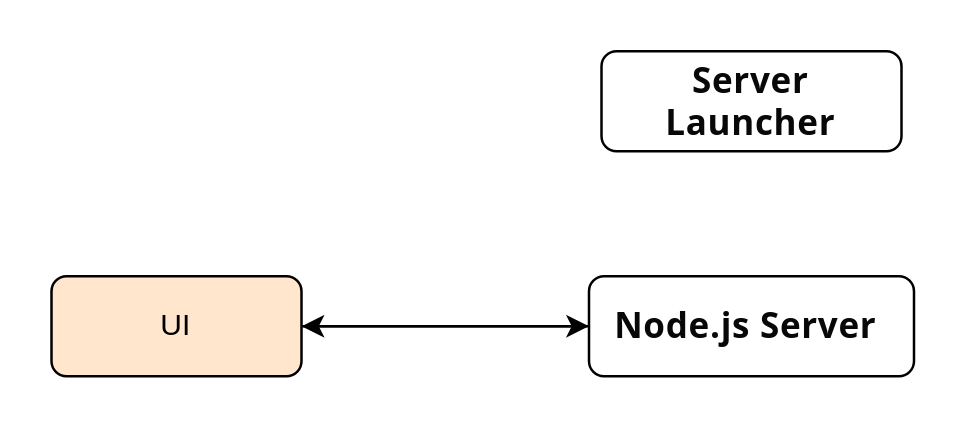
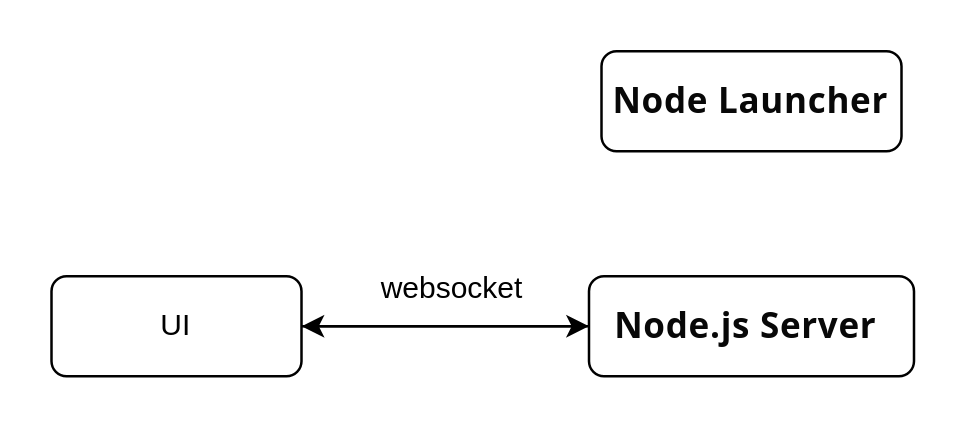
  <mxCell id="0" />
  <mxCell id="1" parent="0" />
  <mxCell id="2" style="edgeStyle=none;html=1;entryX=0;entryY=0.5;entryDx=0;entryDy=0;" edge="1" parent="1" source="3" target="5"><mxGeometry relative="1" as="geometry" /></mxCell>
- <mxCell id="3" value="UI" style="rounded=1;whiteSpace=wrap;html=1;fillColor=#ffe6cc;" vertex="1" parent="1"><mxGeometry x="20" y="110" width="100" height="40" as="geometry" /></mxCell>
+ <mxCell id="3" value="UI" style="rounded=1;whiteSpace=wrap;html=1;" vertex="1" parent="1"><mxGeometry x="20" y="110" width="100" height="40" as="geometry" /></mxCell>
  <mxCell id="4" style="edgeStyle=none;html=1;entryX=1;entryY=0.5;entryDx=0;entryDy=0;" edge="1" parent="1" source="5" target="3"><mxGeometry relative="1" as="geometry" /></mxCell>
  <mxCell id="5" value="&lt;span style=&quot;box-sizing: border-box; scrollbar-color: rgba(0, 0, 0, 0.12) transparent; scrollbar-width: thin; vertical-align: baseline; font-weight: 600; color: rgb(8, 8, 8); font-family: &amp;quot;HarmonyOS Sans&amp;quot;, &amp;quot;Segoe UI&amp;quot;, &amp;quot;SF Pro Display&amp;quot;, -apple-system, BlinkMacSystemFont, Roboto, Oxygen, Ubuntu, Cantarell, &amp;quot;Open Sans&amp;quot;, &amp;quot;Helvetica Neue&amp;quot;, sans-serif, &amp;quot;HarmonyOS Sans SC&amp;quot;, &amp;quot;PingFang SC&amp;quot;, &amp;quot;Hiragino Sans GB&amp;quot;, &amp;quot;Microsoft Yahei UI&amp;quot;, &amp;quot;Microsoft Yahei&amp;quot;, &amp;quot;Source Han Sans CN&amp;quot;, sans-serif, &amp;quot;Segoe UI Emoji&amp;quot;, &amp;quot;Segoe UI Symbol&amp;quot;, &amp;quot;Apple Color Emoji&amp;quot;, &amp;quot;Twemoji Mozilla&amp;quot;, &amp;quot;Noto Color Emoji&amp;quot;, &amp;quot;Android Emoji&amp;quot;; font-size: 14px; letter-spacing: 0.28px; text-align: left; background-color: rgb(255, 255, 255);&quot;&gt;Node.js Server&amp;nbsp;&lt;/span&gt;" style="rounded=1;whiteSpace=wrap;html=1;" vertex="1" parent="1"><mxGeometry x="235" y="110" width="130" height="40" as="geometry" /></mxCell>
- <mxCell id="6" value="&lt;span style=&quot;box-sizing: border-box; scrollbar-color: rgba(0, 0, 0, 0.12) transparent; scrollbar-width: thin; vertical-align: baseline; font-weight: 600; color: rgb(8, 8, 8); font-family: &amp;quot;HarmonyOS Sans&amp;quot;, &amp;quot;Segoe UI&amp;quot;, &amp;quot;SF Pro Display&amp;quot;, -apple-system, BlinkMacSystemFont, Roboto, Oxygen, Ubuntu, Cantarell, &amp;quot;Open Sans&amp;quot;, &amp;quot;Helvetica Neue&amp;quot;, sans-serif, &amp;quot;HarmonyOS Sans SC&amp;quot;, &amp;quot;PingFang SC&amp;quot;, &amp;quot;Hiragino Sans GB&amp;quot;, &amp;quot;Microsoft Yahei UI&amp;quot;, &amp;quot;Microsoft Yahei&amp;quot;, &amp;quot;Source Han Sans CN&amp;quot;, sans-serif, &amp;quot;Segoe UI Emoji&amp;quot;, &amp;quot;Segoe UI Symbol&amp;quot;, &amp;quot;Apple Color Emoji&amp;quot;, &amp;quot;Twemoji Mozilla&amp;quot;, &amp;quot;Noto Color Emoji&amp;quot;, &amp;quot;Android Emoji&amp;quot;; font-size: 14px; letter-spacing: 0.28px; text-align: left; background-color: rgb(255, 255, 255);&quot;&gt;Server Launcher&lt;/span&gt;" style="rounded=1;whiteSpace=wrap;html=1;" vertex="1" parent="1"><mxGeometry x="240" y="20" width="120" height="40" as="geometry" /></mxCell>
+ <mxCell id="6" value="&lt;span style=&quot;box-sizing: border-box; scrollbar-color: rgba(0, 0, 0, 0.12) transparent; scrollbar-width: thin; vertical-align: baseline; font-weight: 600; color: rgb(8, 8, 8); font-family: &amp;quot;HarmonyOS Sans&amp;quot;, &amp;quot;Segoe UI&amp;quot;, &amp;quot;SF Pro Display&amp;quot;, -apple-system, BlinkMacSystemFont, Roboto, Oxygen, Ubuntu, Cantarell, &amp;quot;Open Sans&amp;quot;, &amp;quot;Helvetica Neue&amp;quot;, sans-serif, &amp;quot;HarmonyOS Sans SC&amp;quot;, &amp;quot;PingFang SC&amp;quot;, &amp;quot;Hiragino Sans GB&amp;quot;, &amp;quot;Microsoft Yahei UI&amp;quot;, &amp;quot;Microsoft Yahei&amp;quot;, &amp;quot;Source Han Sans CN&amp;quot;, sans-serif, &amp;quot;Segoe UI Emoji&amp;quot;, &amp;quot;Segoe UI Symbol&amp;quot;, &amp;quot;Apple Color Emoji&amp;quot;, &amp;quot;Twemoji Mozilla&amp;quot;, &amp;quot;Noto Color Emoji&amp;quot;, &amp;quot;Android Emoji&amp;quot;; font-size: 14px; letter-spacing: 0.28px; text-align: left; background-color: rgb(255, 255, 255);&quot;&gt;Node Launcher&lt;/span&gt;" style="rounded=1;whiteSpace=wrap;html=1;" vertex="1" parent="1"><mxGeometry x="240" y="20" width="120" height="40" as="geometry" /></mxCell>
+ <mxCell id="7" value="websocket" style="text;html=1;align=center;verticalAlign=middle;resizable=0;points=[];autosize=1;strokeColor=none;fillColor=none;" vertex="1" parent="1"><mxGeometry x="140" y="100" width="80" height="30" as="geometry" /></mxCell>
